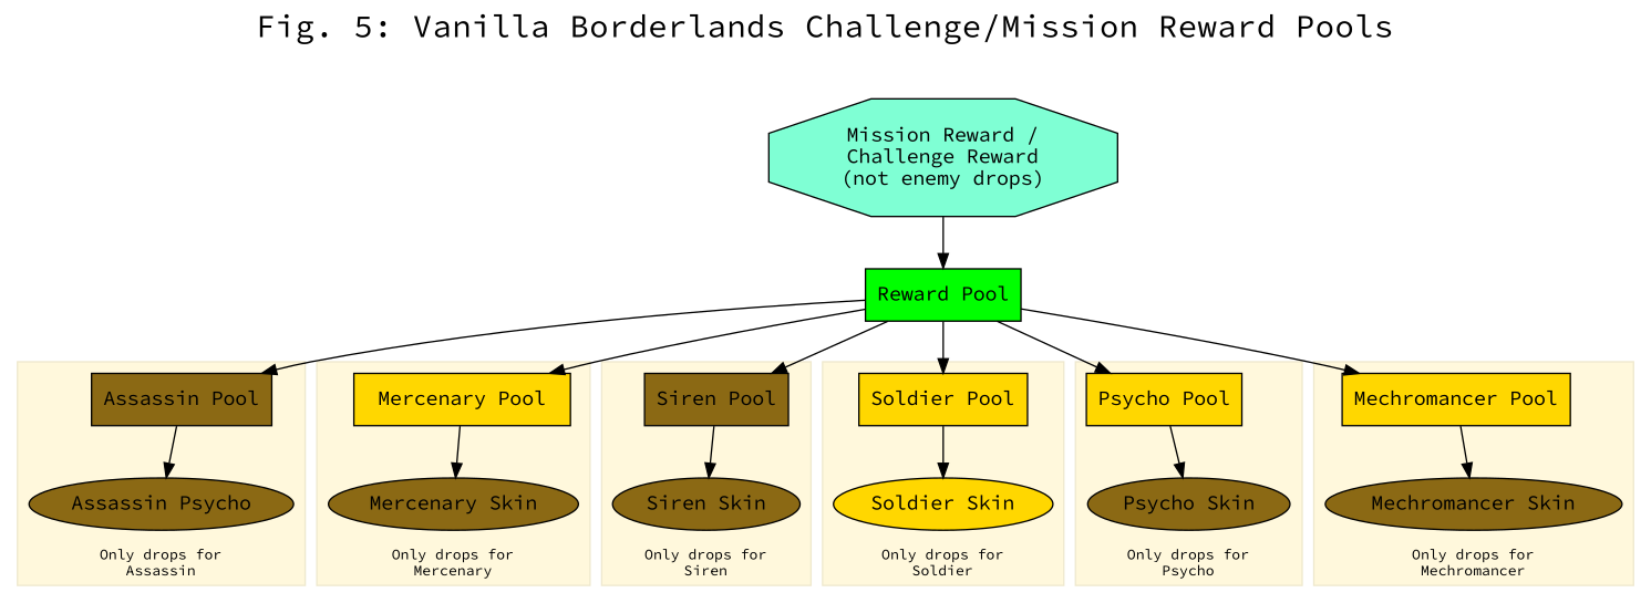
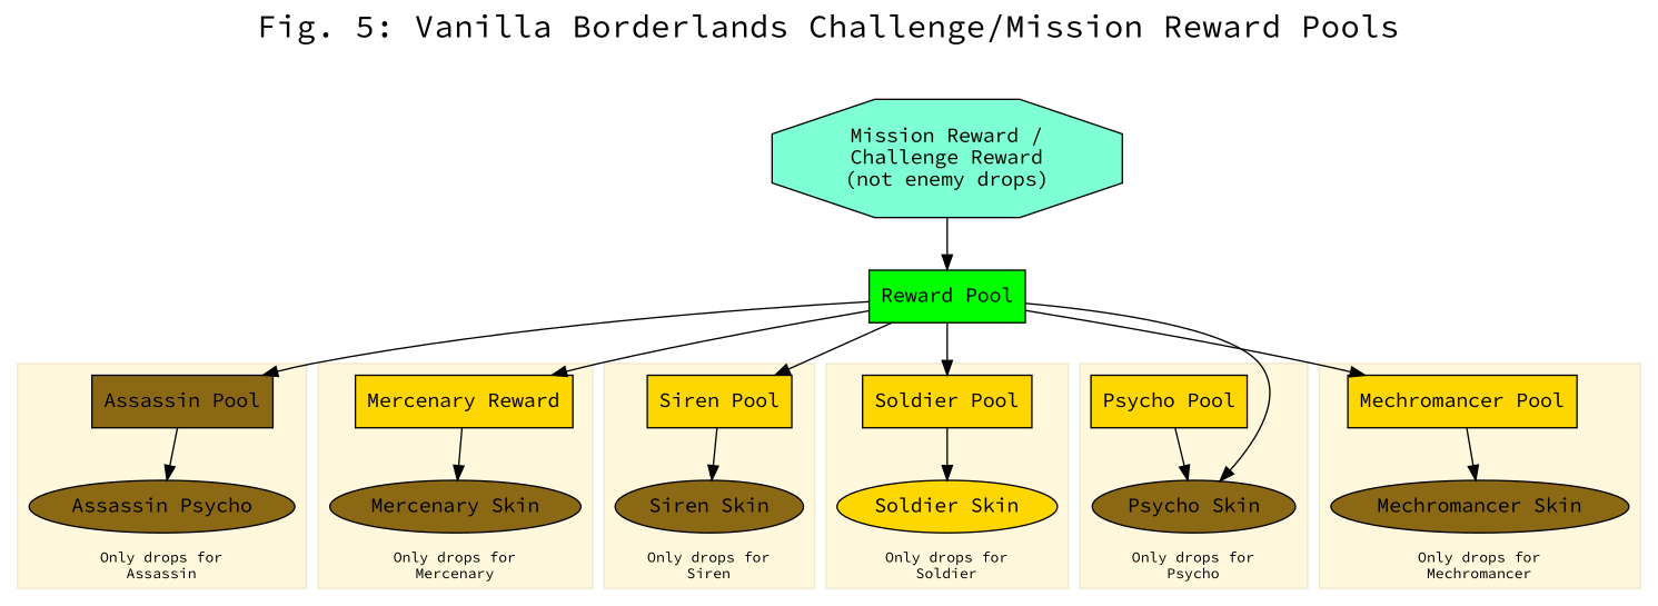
  digraph {
    fontname="Source Code Pro"
    fontsize=22
    label=<Fig. 5: Vanilla Borderlands Challenge/Mission Reward Pools>
    labelloc=t
    node [fillcolor=goldenrod4 fontname="Source Code Pro" shape=rectangle style=filled]
    edge [fontname="Source Code Pro"]
    n1 [fillcolor=aquamarine1 label=<Mission Reward /<br/>Challenge Reward<br/>(not enemy drops)> shape=octagon]
    n2 [fillcolor=green label="Reward Pool"]
    n3 [label="Assassin Pool"]
-   n4 [fillcolor=gold label="Mercenary Pool"]
-   n5 [label="Siren Pool"]
+   n4 [fillcolor=gold label="Mercenary Reward"]
+   n5 [fillcolor=gold label="Siren Pool"]
    n6 [fillcolor=gold label="Soldier Pool"]
    n7 [fillcolor=gold label="Psycho Pool"]
    n8 [fillcolor=gold label="Mechromancer Pool"]
    n9 [label="Assassin Psycho" shape=""]
    n10 [label="Mercenary Skin" shape=""]
    n11 [label="Siren Skin" shape=""]
    n12 [fillcolor=gold label="Soldier Skin" shape=""]
    n13 [label="Psycho Skin" shape=""]
    n14 [label="Mechromancer Skin" shape=""]
    subgraph sub_1 {
      n1
    }
    subgraph sub_2 {
      n2
    }
    subgraph sub_3 {
      n3
      n4
      n5
      n6
      n7
      n8
    }
    subgraph sub_4 {
      n9
      n10
      n11
      n12
      n13
      n14
    }
    subgraph cluster_5 {
      color=cornsilk2
      fillcolor=cornsilk1
      fontsize=10
      label=<Only drops for<br/>Assassin>
      labelloc=b
      style=filled
      n3
      n9
    }
    subgraph cluster_6 {
      color=cornsilk2
      fillcolor=cornsilk1
      fontsize=10
      label=<Only drops for<br/>Mechromancer>
      labelloc=b
      style=filled
      n8
      n14
    }
    subgraph cluster_7 {
      color=cornsilk2
      fillcolor=cornsilk1
      fontsize=10
      label=<Only drops for<br/>Psycho>
      labelloc=b
      style=filled
      n7
      n13
    }
    subgraph cluster_8 {
      color=cornsilk2
      fillcolor=cornsilk1
      fontsize=10
      label=<Only drops for<br/>Soldier>
      labelloc=b
      style=filled
      n6
      n12
    }
    subgraph cluster_9 {
      color=cornsilk2
      fillcolor=cornsilk1
      fontsize=10
      label=<Only drops for<br/>Siren>
      labelloc=b
      style=filled
      n5
      n11
    }
    subgraph cluster_10 {
      color=cornsilk2
      fillcolor=cornsilk1
      fontsize=10
      label=<Only drops for<br/>Mercenary>
      labelloc=b
      style=filled
      n4
      n10
    }
    n1 -> n2
    n2 -> n3
    n2 -> n4
    n2 -> n5
    n2 -> n6
-   n2 -> n7
+   n2 -> n13
    n2 -> n8
    n3 -> n9
    n4 -> n10
    n5 -> n11
    n6 -> n12
    n7 -> n13
    n8 -> n14
  }
